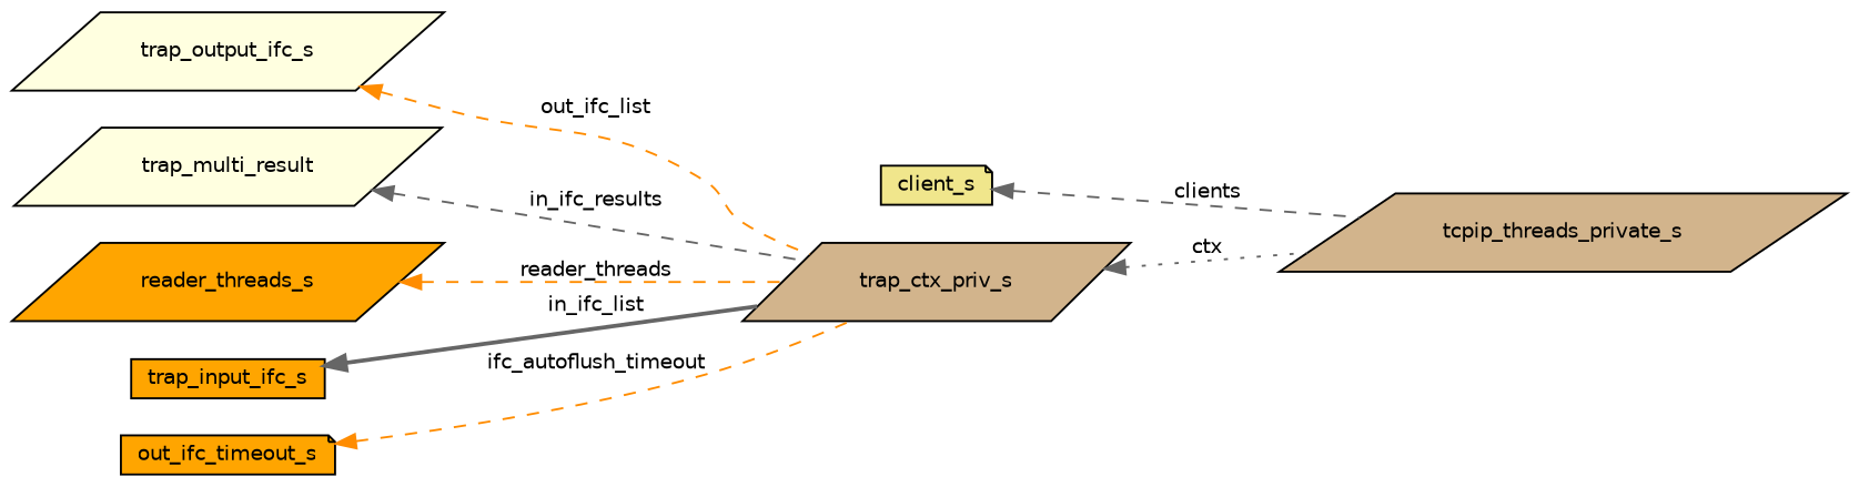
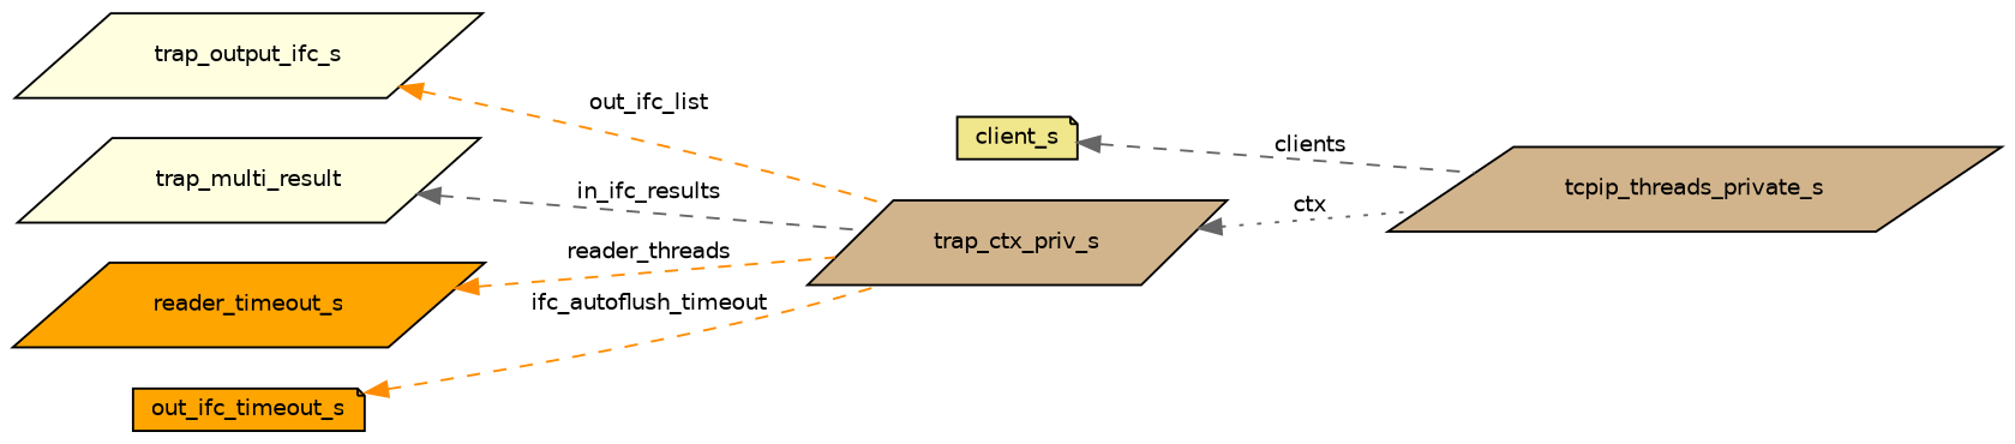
  digraph {
    rankdir=LR
    node [color=black fillcolor=orange fontname=Helvetica fontsize=10 shape=parallelogram style=filled]
    edge [color=gray40 dir=back fontname=Helvetica fontsize=10 labelfontname=Helvetica labelfontsize=10 style=dashed]
    n1 [fillcolor=tan fontcolor=black height=0.2 label=tcpip_threads_private_s width=0.4]
    n2 [fillcolor=khaki height=0.2 label=client_s shape=note width=0.4]
    n3 [fillcolor=tan height=0.2 label=trap_ctx_priv_s width=0.4]
    n4 [fillcolor=lightyellow height=0.2 label=trap_output_ifc_s width=0.4]
    n5 [fillcolor=lightyellow height=0.2 label=trap_multi_result width=0.4]
-   n6 [height=0.2 label=reader_threads_s width=0.4]
-   n7 [height=0.2 label=trap_input_ifc_s shape=box width=0.4]
+   n6 [height=0.2 label=reader_timeout_s width=0.4]
    n8 [height=0.2 label=out_ifc_timeout_s shape=note width=0.4]
    n2 -> n1 [label=" clients"]
    n3 -> n1 [label=" ctx" style=dotted]
    n4 -> n3 [color=darkorange label=" out_ifc_list"]
    n5 -> n3 [label=" in_ifc_results"]
    n6 -> n3 [color=darkorange label=" reader_threads"]
-   n7 -> n3 [label=" in_ifc_list" style=bold]
    n8 -> n3 [color=darkorange label=" ifc_autoflush_timeout"]
  }
